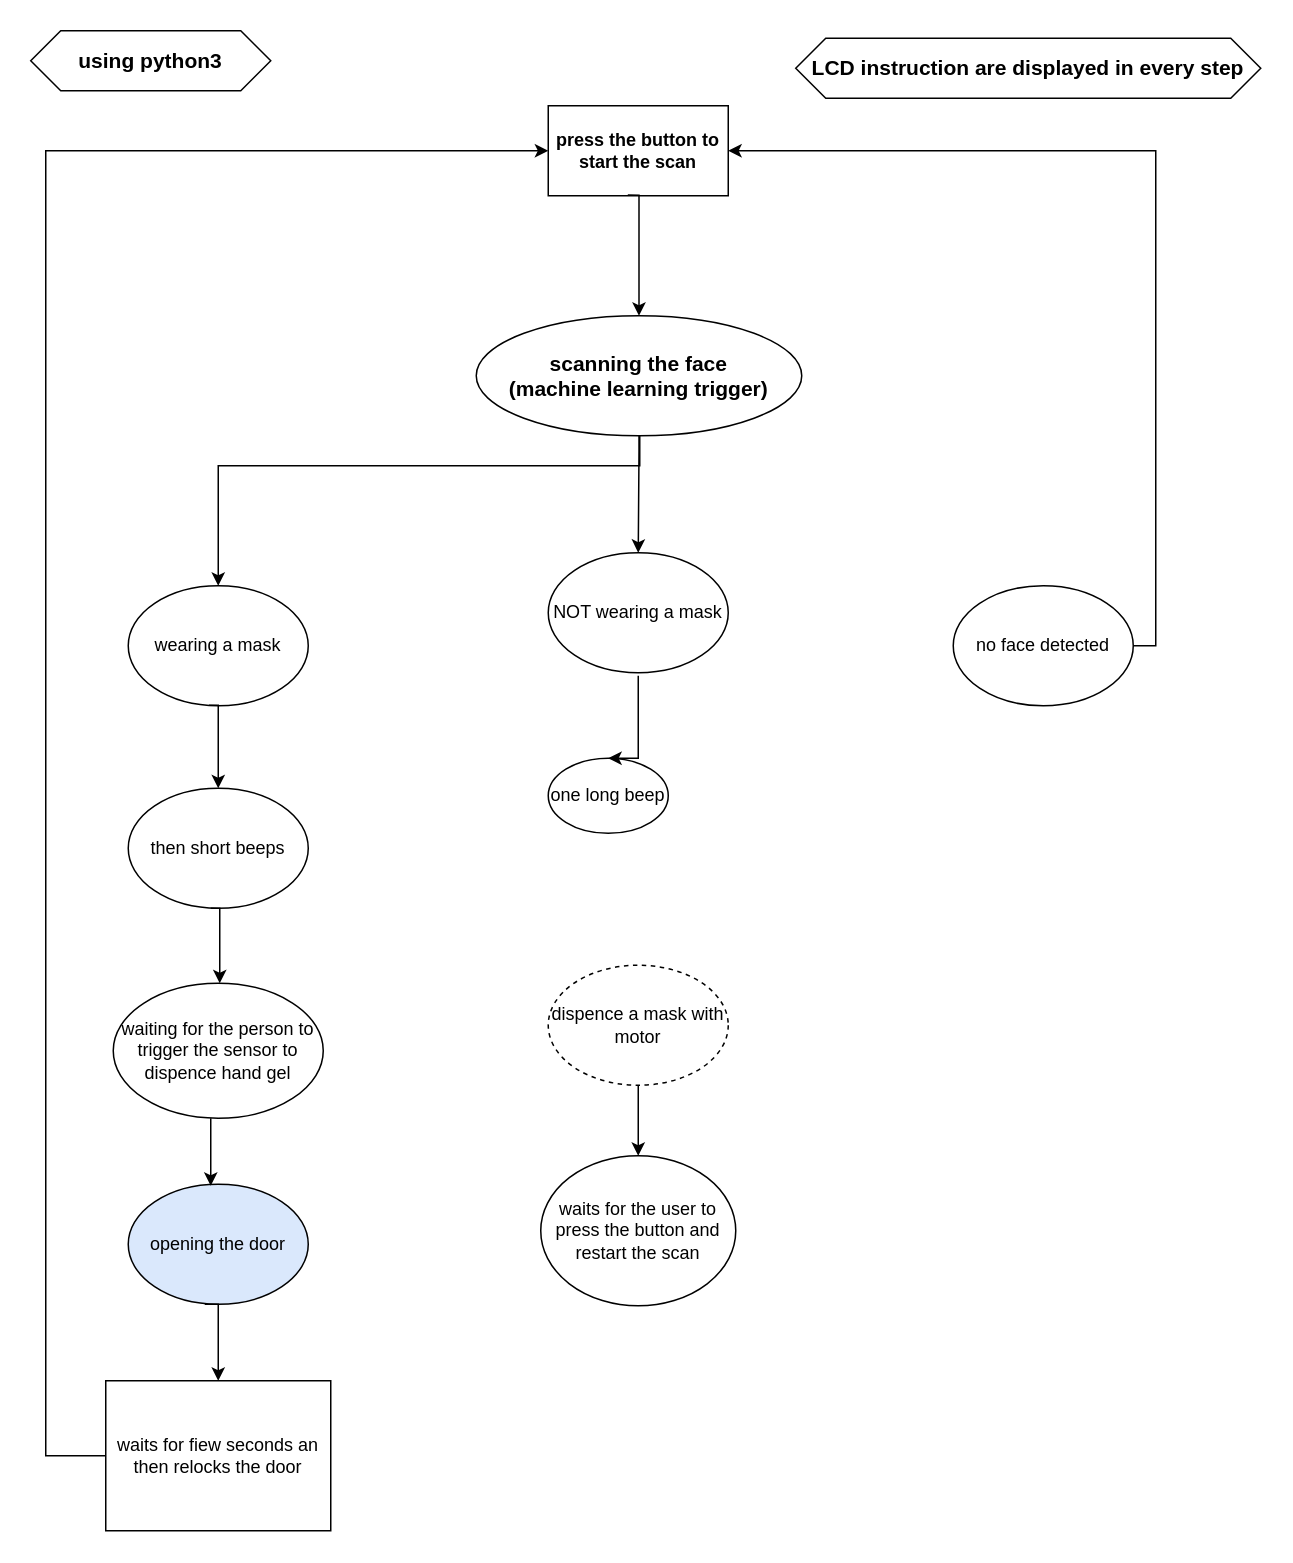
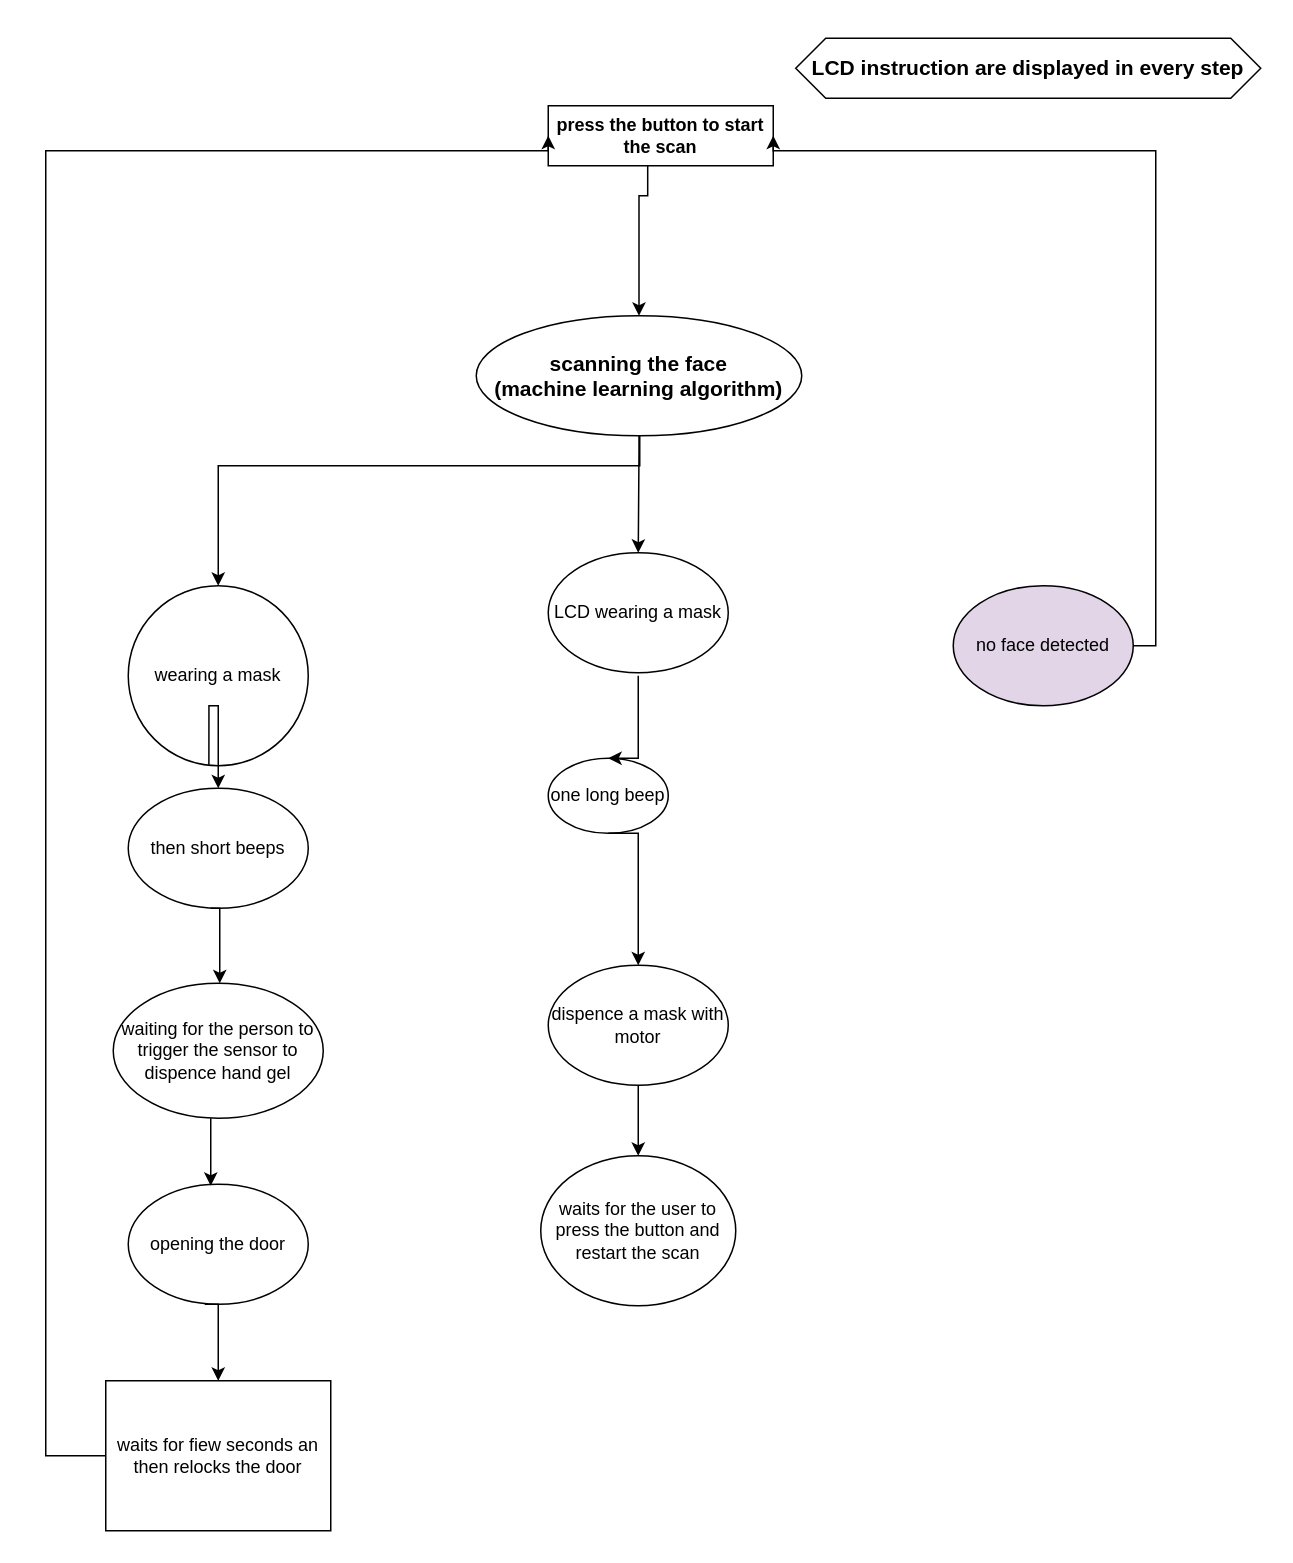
  <mxCell id="0" />
  <mxCell id="1" parent="0" />
- <mxCell id="2" value="&lt;b&gt;press the button to start the scan&lt;/b&gt;" style="rounded=0;whiteSpace=wrap;html=1;" vertex="1" parent="1"><mxGeometry x="365" y="70" width="120" height="60" as="geometry" /></mxCell>
- <mxCell id="3" value="&lt;font style=&quot;font-size: 14px&quot;&gt;&lt;b&gt;scanning the face&lt;br&gt;(machine learning trigger)&lt;/b&gt;&lt;/font&gt;" style="ellipse;whiteSpace=wrap;html=1;" vertex="1" parent="1"><mxGeometry x="317" y="210" width="217" height="80" as="geometry" /></mxCell>
- <mxCell id="4" value="wearing a mask" style="ellipse;whiteSpace=wrap;html=1;" vertex="1" parent="1"><mxGeometry x="85" y="390" width="120" height="80" as="geometry" /></mxCell>
- <mxCell id="5" value="NOT wearing a mask" style="ellipse;whiteSpace=wrap;html=1;" vertex="1" parent="1"><mxGeometry x="365" y="368" width="120" height="80" as="geometry" /></mxCell>
- <mxCell id="6" value="no face detected" style="ellipse;whiteSpace=wrap;html=1;" vertex="1" parent="1"><mxGeometry x="635" y="390" width="120" height="80" as="geometry" /></mxCell>
+ <mxCell id="2" value="&lt;b&gt;press the button to start the scan&lt;/b&gt;" style="rounded=0;whiteSpace=wrap;html=1;" vertex="1" parent="1"><mxGeometry x="365" y="70" width="150" height="40" as="geometry" /></mxCell>
+ <mxCell id="3" value="&lt;font style=&quot;font-size: 14px&quot;&gt;&lt;b&gt;scanning the face&lt;br&gt;(machine learning algorithm)&lt;/b&gt;&lt;/font&gt;" style="ellipse;whiteSpace=wrap;html=1;" vertex="1" parent="1"><mxGeometry x="317" y="210" width="217" height="80" as="geometry" /></mxCell>
+ <mxCell id="4" value="wearing a mask" style="ellipse;whiteSpace=wrap;html=1;" vertex="1" parent="1"><mxGeometry x="85" y="390" width="120" height="120" as="geometry" /></mxCell>
+ <mxCell id="5" value="LCD wearing a mask" style="ellipse;whiteSpace=wrap;html=1;" vertex="1" parent="1"><mxGeometry x="365" y="368" width="120" height="80" as="geometry" /></mxCell>
+ <mxCell id="6" value="no face detected" style="ellipse;whiteSpace=wrap;html=1;fillColor=#e1d5e7;" vertex="1" parent="1"><mxGeometry x="635" y="390" width="120" height="80" as="geometry" /></mxCell>
  <mxCell id="7" value="then short beeps" style="ellipse;whiteSpace=wrap;html=1;" vertex="1" parent="1"><mxGeometry x="85" y="525" width="120" height="80" as="geometry" /></mxCell>
  <mxCell id="8" value="waiting for the person to trigger the sensor to dispence hand gel" style="ellipse;whiteSpace=wrap;html=1;" vertex="1" parent="1"><mxGeometry x="75" y="655" width="140" height="90" as="geometry" /></mxCell>
- <mxCell id="9" value="opening the door" style="ellipse;whiteSpace=wrap;html=1;fillColor=#dae8fc;" vertex="1" parent="1"><mxGeometry x="85" y="789" width="120" height="80" as="geometry" /></mxCell>
+ <mxCell id="9" value="opening the door" style="ellipse;whiteSpace=wrap;html=1;" vertex="1" parent="1"><mxGeometry x="85" y="789" width="120" height="80" as="geometry" /></mxCell>
  <mxCell id="10" value="waits for fiew seconds an then relocks the door" style="whiteSpace=wrap;html=1;rounded=0;" vertex="1" parent="1"><mxGeometry x="70" y="920" width="150" height="100" as="geometry" /></mxCell>
  <mxCell id="11" value="" style="endArrow=classic;html=1;rounded=0;edgeStyle=orthogonalEdgeStyle;exitX=0;exitY=0.5;exitDx=0;exitDy=0;entryX=0;entryY=0.5;entryDx=0;entryDy=0;" edge="1" parent="1" source="10" target="2"><mxGeometry width="50" height="50" relative="1" as="geometry"><mxPoint x="400" y="330" as="sourcePoint" /><mxPoint x="450" y="280" as="targetPoint" /><Array as="points"><mxPoint x="30" y="970" /><mxPoint x="30" y="100" /></Array></mxGeometry></mxCell>
  <mxCell id="12" value="" style="endArrow=classic;html=1;rounded=0;edgeStyle=orthogonalEdgeStyle;entryX=1;entryY=0.5;entryDx=0;entryDy=0;" edge="1" parent="1" target="2"><mxGeometry width="50" height="50" relative="1" as="geometry"><mxPoint x="755" y="430" as="sourcePoint" /><mxPoint x="805" y="380" as="targetPoint" /><Array as="points"><mxPoint x="770" y="430" /><mxPoint x="770" y="100" /></Array></mxGeometry></mxCell>
  <mxCell id="13" value="one long beep" style="ellipse;whiteSpace=wrap;html=1;" vertex="1" parent="1"><mxGeometry x="365" y="505" width="80" height="50" as="geometry" /></mxCell>
- <mxCell id="14" value="dispence a mask with motor" style="ellipse;whiteSpace=wrap;html=1;dashed=1;" vertex="1" parent="1"><mxGeometry x="365" y="643" width="120" height="80" as="geometry" /></mxCell>
+ <mxCell id="14" value="dispence a mask with motor" style="ellipse;whiteSpace=wrap;html=1;" vertex="1" parent="1"><mxGeometry x="365" y="643" width="120" height="80" as="geometry" /></mxCell>
  <mxCell id="15" value="waits for the user to press the button and restart the scan" style="ellipse;whiteSpace=wrap;html=1;" vertex="1" parent="1"><mxGeometry x="360" y="770" width="130" height="100" as="geometry" /></mxCell>
  <mxCell id="16" value="" style="endArrow=classic;html=1;rounded=0;edgeStyle=orthogonalEdgeStyle;entryX=0.5;entryY=0;entryDx=0;entryDy=0;exitX=0.442;exitY=0.993;exitDx=0;exitDy=0;exitPerimeter=0;" edge="1" parent="1" source="2" target="3"><mxGeometry width="50" height="50" relative="1" as="geometry"><mxPoint x="330" y="190" as="sourcePoint" /><mxPoint x="380" y="140" as="targetPoint" /><Array as="points"><mxPoint x="425" y="130" /></Array></mxGeometry></mxCell>
  <mxCell id="17" value="" style="endArrow=classic;html=1;rounded=0;edgeStyle=orthogonalEdgeStyle;entryX=0.5;entryY=0;entryDx=0;entryDy=0;exitX=0.5;exitY=1;exitDx=0;exitDy=0;" edge="1" parent="1" source="3" target="5"><mxGeometry width="50" height="50" relative="1" as="geometry"><mxPoint x="425" y="310" as="sourcePoint" /><mxPoint x="425" y="410.42" as="targetPoint" /><Array as="points"><mxPoint x="426" y="300" /></Array></mxGeometry></mxCell>
  <mxCell id="18" value="" style="endArrow=classic;html=1;rounded=0;edgeStyle=orthogonalEdgeStyle;entryX=0.5;entryY=0;entryDx=0;entryDy=0;" edge="1" parent="1" target="4"><mxGeometry width="50" height="50" relative="1" as="geometry"><mxPoint x="426" y="290" as="sourcePoint" /><mxPoint x="230" y="250" as="targetPoint" /><Array as="points"><mxPoint x="426" y="290" /><mxPoint x="426" y="310" /><mxPoint x="145" y="310" /></Array></mxGeometry></mxCell>
  <mxCell id="19" value="" style="endArrow=classic;html=1;rounded=0;edgeStyle=orthogonalEdgeStyle;exitX=0.448;exitY=0.995;exitDx=0;exitDy=0;exitPerimeter=0;entryX=0.5;entryY=0;entryDx=0;entryDy=0;" edge="1" parent="1" source="4" target="7"><mxGeometry width="50" height="50" relative="1" as="geometry"><mxPoint x="400" y="530" as="sourcePoint" /><mxPoint x="450" y="480" as="targetPoint" /><Array as="points"><mxPoint x="145" y="470" /></Array></mxGeometry></mxCell>
  <mxCell id="20" value="" style="endArrow=classic;html=1;rounded=0;edgeStyle=orthogonalEdgeStyle;exitX=0.448;exitY=0.995;exitDx=0;exitDy=0;exitPerimeter=0;" edge="1" parent="1" target="8"><mxGeometry width="50" height="50" relative="1" as="geometry"><mxPoint x="140" y="605" as="sourcePoint" /><mxPoint x="146" y="650" as="targetPoint" /><Array as="points"><mxPoint x="146" y="605" /></Array></mxGeometry></mxCell>
  <mxCell id="21" value="" style="endArrow=classic;html=1;rounded=0;edgeStyle=orthogonalEdgeStyle;" edge="1" parent="1"><mxGeometry width="50" height="50" relative="1" as="geometry"><mxPoint x="140" y="745" as="sourcePoint" /><mxPoint x="140" y="790" as="targetPoint" /><Array as="points"><mxPoint x="140" y="745" /></Array></mxGeometry></mxCell>
  <mxCell id="22" value="" style="endArrow=classic;html=1;rounded=0;edgeStyle=orthogonalEdgeStyle;entryX=0.5;entryY=0;entryDx=0;entryDy=0;" edge="1" parent="1" target="10"><mxGeometry width="50" height="50" relative="1" as="geometry"><mxPoint x="136" y="869" as="sourcePoint" /><mxPoint x="136.24" y="924.4" as="targetPoint" /><Array as="points"><mxPoint x="145" y="869" /></Array></mxGeometry></mxCell>
  <mxCell id="23" value="" style="endArrow=classic;html=1;rounded=0;edgeStyle=orthogonalEdgeStyle;entryX=0.5;entryY=0;entryDx=0;entryDy=0;" edge="1" parent="1" target="13"><mxGeometry width="50" height="50" relative="1" as="geometry"><mxPoint x="425" y="450" as="sourcePoint" /><mxPoint x="306.24" y="625.4" as="targetPoint" /><Array as="points"><mxPoint x="425" y="480" /><mxPoint x="425" y="480" /></Array></mxGeometry></mxCell>
+ <mxCell id="24" value="" style="endArrow=classic;html=1;rounded=0;edgeStyle=orthogonalEdgeStyle;entryX=0.5;entryY=0;entryDx=0;entryDy=0;exitX=0.5;exitY=1;exitDx=0;exitDy=0;" edge="1" parent="1" source="13" target="14"><mxGeometry width="50" height="50" relative="1" as="geometry"><mxPoint x="435" y="460" as="sourcePoint" /><mxPoint x="435" y="515" as="targetPoint" /><Array as="points"><mxPoint x="425" y="610" /><mxPoint x="425" y="610" /></Array></mxGeometry></mxCell>
  <mxCell id="25" value="" style="endArrow=classic;html=1;rounded=0;edgeStyle=orthogonalEdgeStyle;entryX=0.5;entryY=0;entryDx=0;entryDy=0;exitX=0.5;exitY=1;exitDx=0;exitDy=0;" edge="1" parent="1" source="14" target="15"><mxGeometry width="50" height="50" relative="1" as="geometry"><mxPoint x="445" y="470" as="sourcePoint" /><mxPoint x="445" y="525" as="targetPoint" /><Array as="points"><mxPoint x="425" y="750" /><mxPoint x="425" y="750" /></Array></mxGeometry></mxCell>
  <mxCell id="26" value="&lt;b&gt;&lt;font style=&quot;font-size: 14px&quot;&gt;LCD instruction are displayed in every step&lt;/font&gt;&lt;/b&gt;" style="shape=hexagon;perimeter=hexagonPerimeter2;whiteSpace=wrap;html=1;fixedSize=1;" vertex="1" parent="1"><mxGeometry x="530" y="25" width="310" height="40" as="geometry" /></mxCell>
- <mxCell id="27" value="&lt;span style=&quot;font-size: 14px&quot;&gt;&lt;b&gt;using python3&lt;/b&gt;&lt;/span&gt;" style="shape=hexagon;perimeter=hexagonPerimeter2;whiteSpace=wrap;html=1;fixedSize=1;" vertex="1" parent="1"><mxGeometry x="20" y="20" width="160" height="40" as="geometry" /></mxCell>
